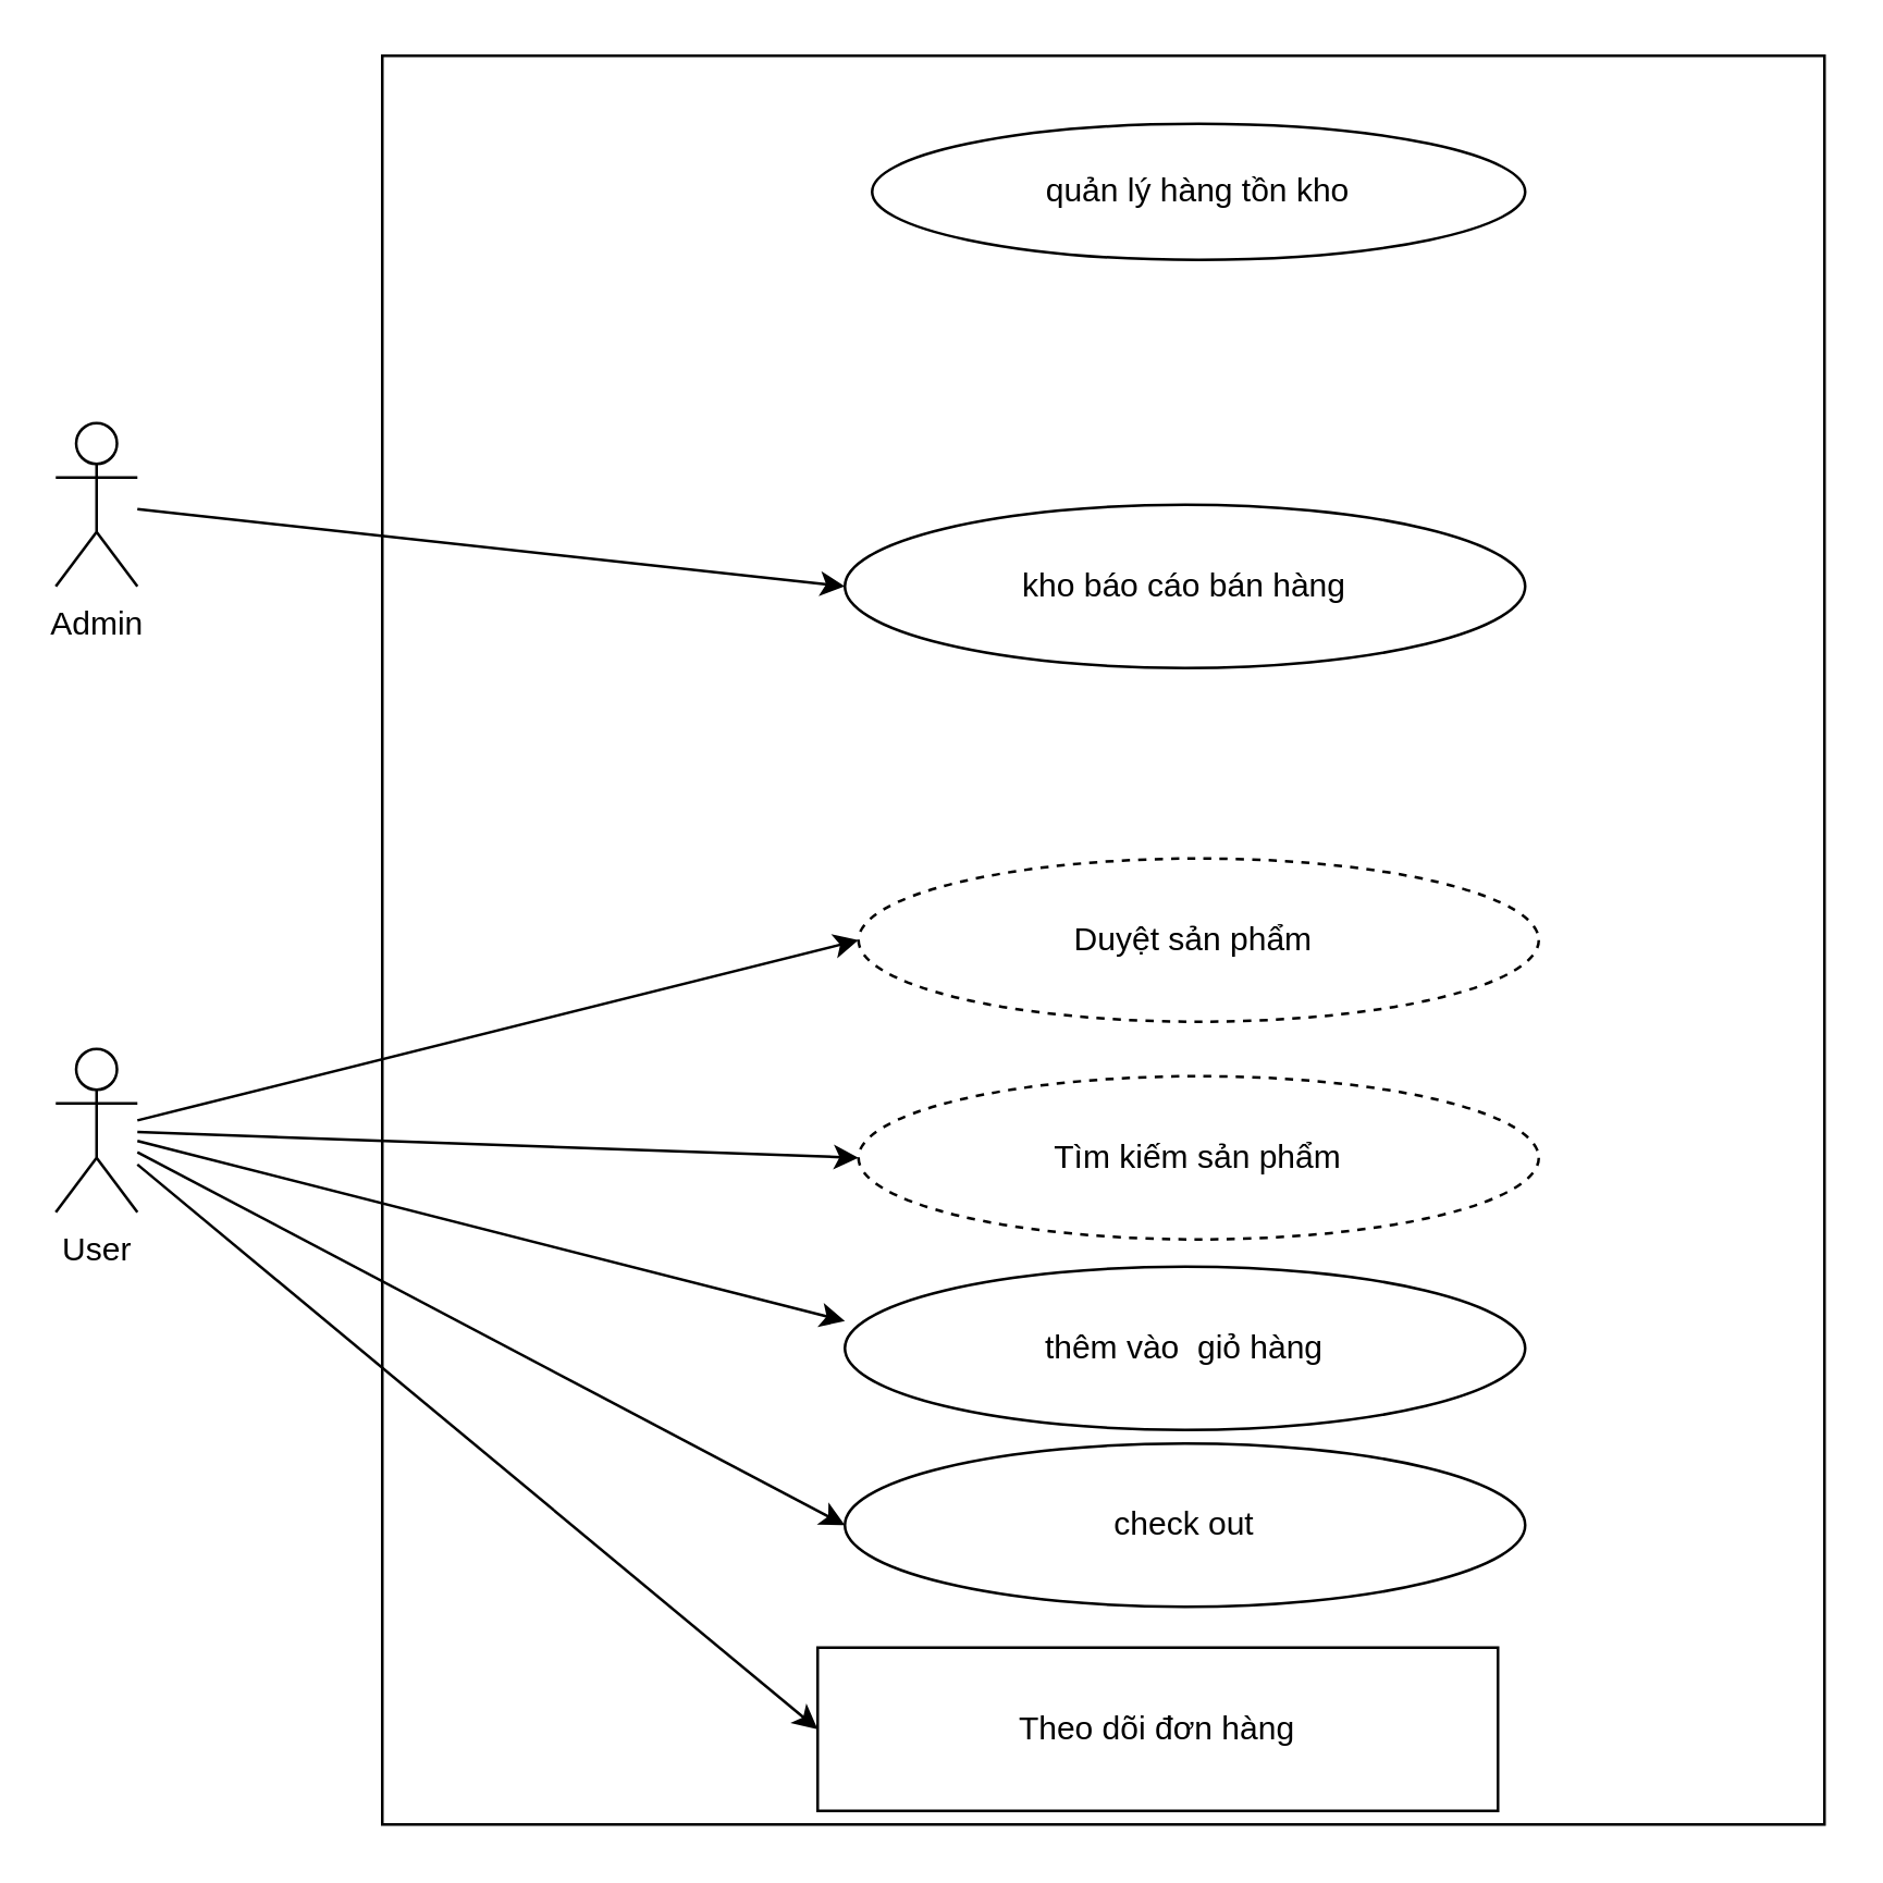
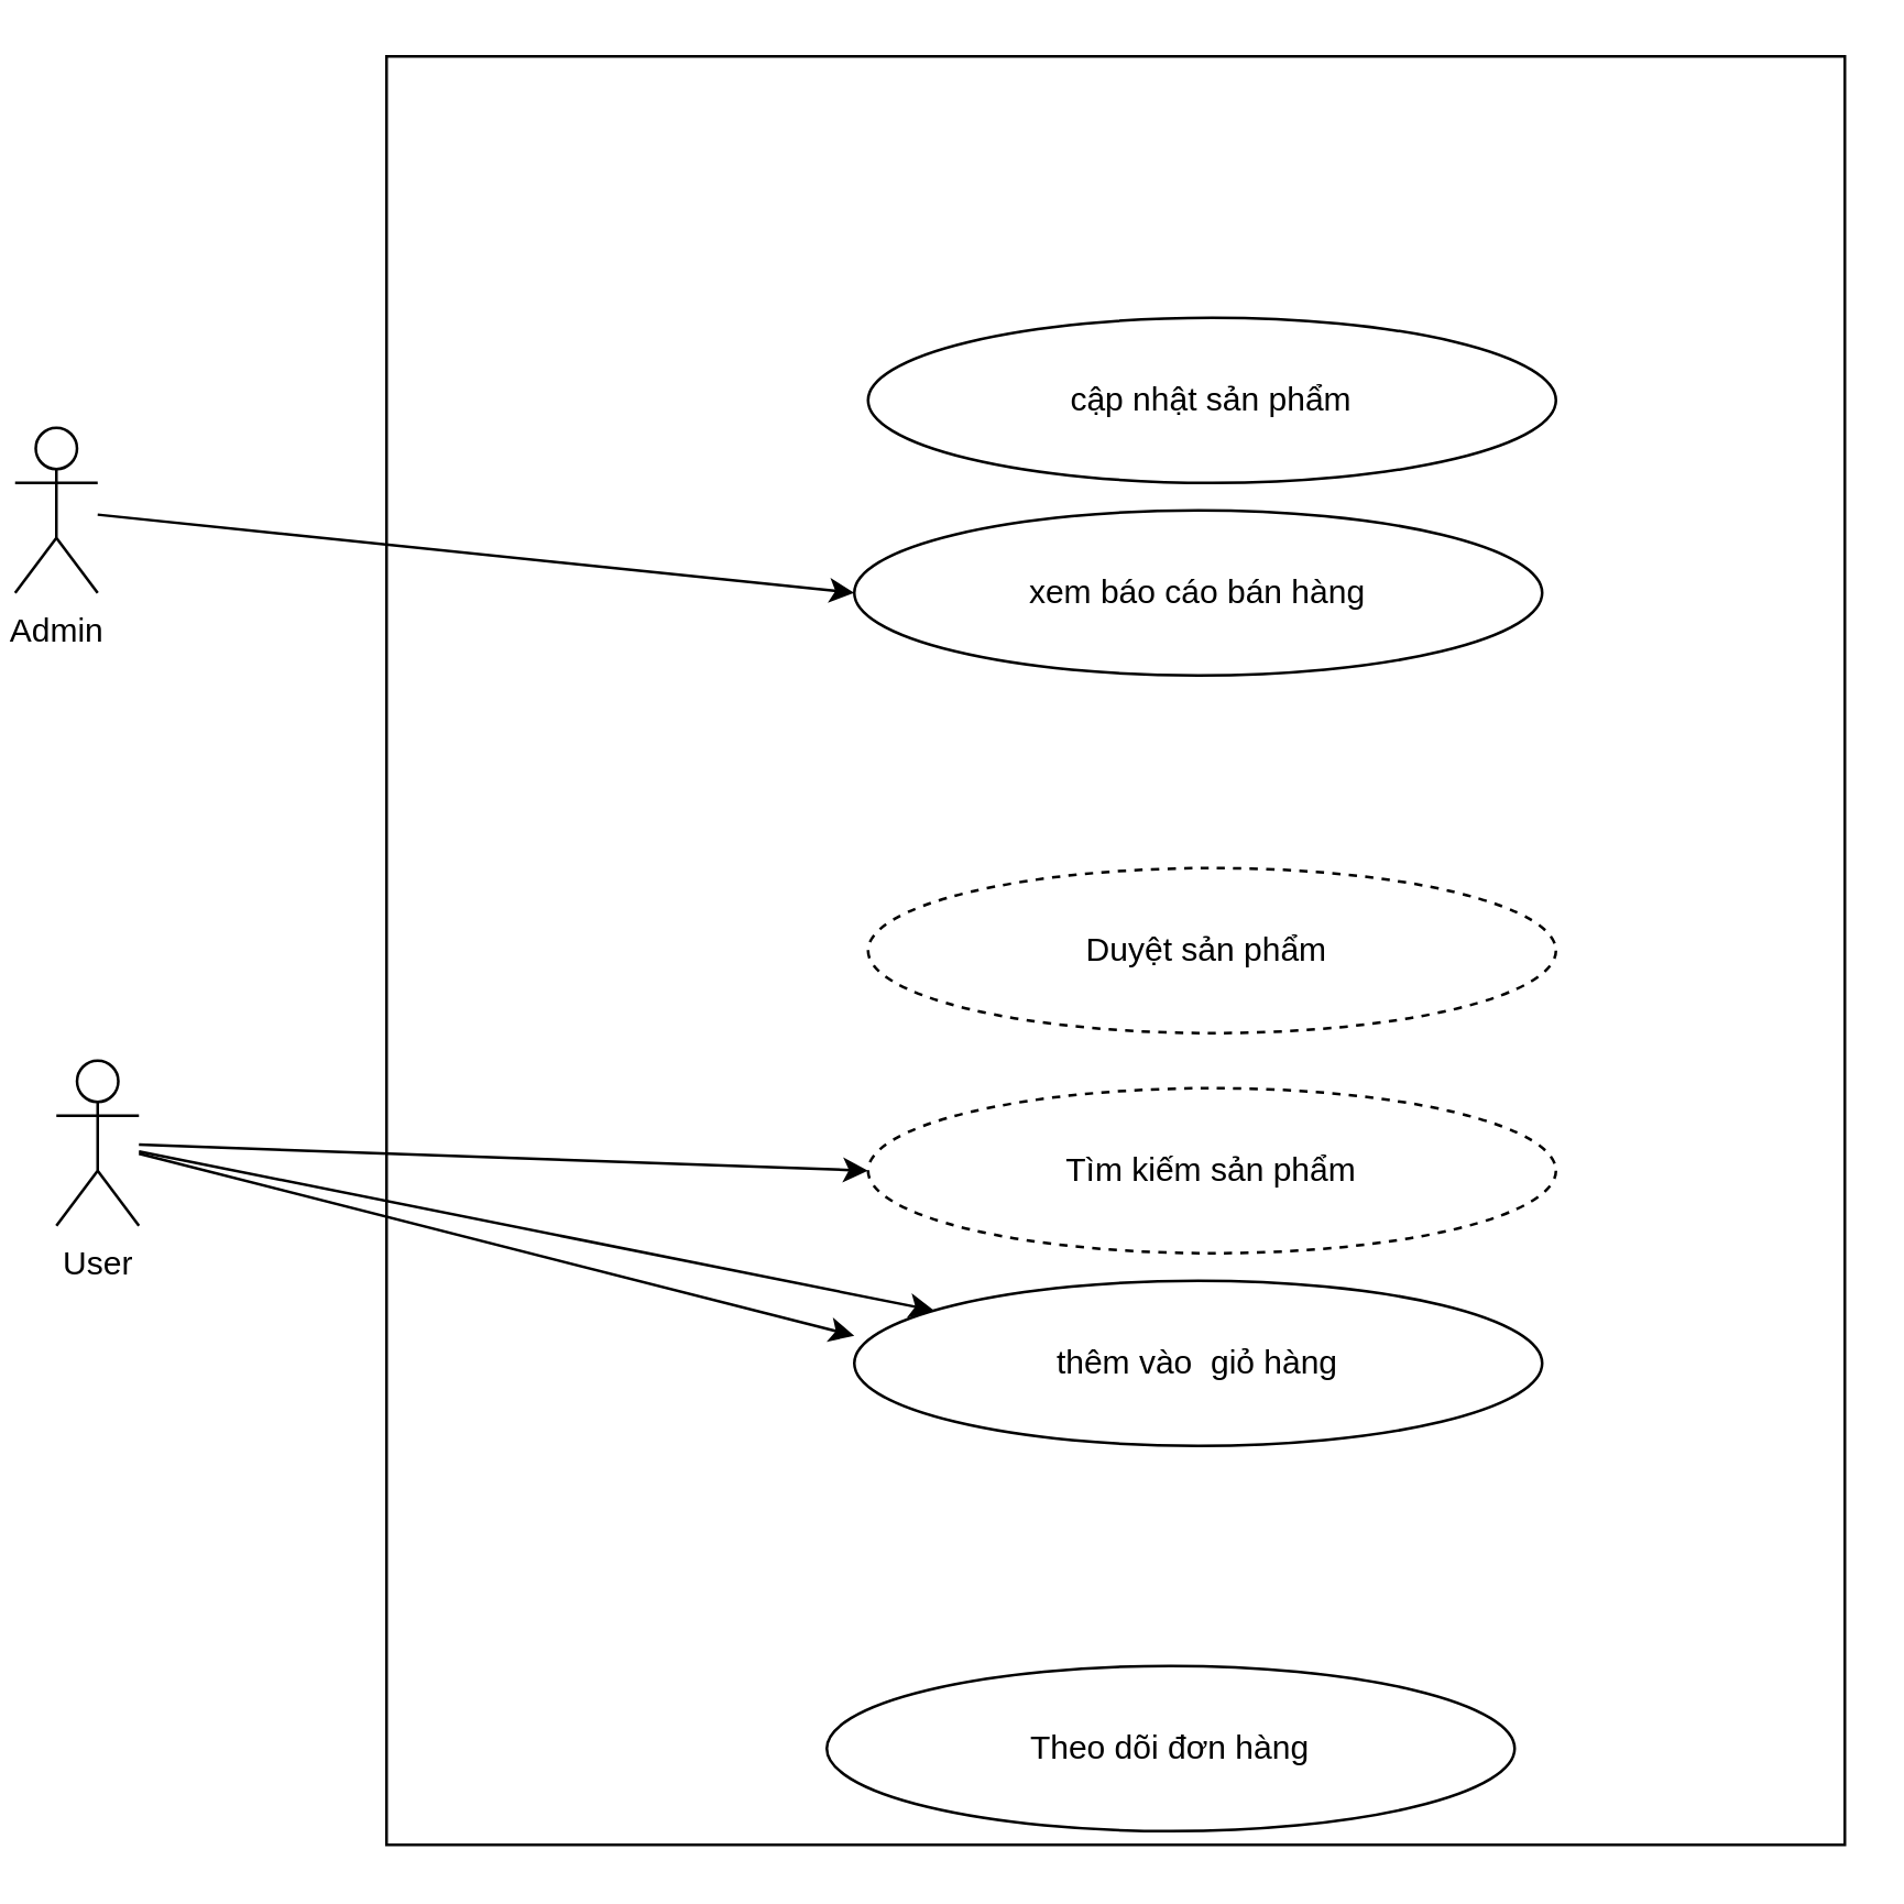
  <mxCell id="0" />
  <mxCell id="1" parent="0" />
- <mxCell id="2" value="Admin" style="shape=umlActor;verticalLabelPosition=bottom;verticalAlign=top;html=1;outlineConnect=0;rounded=0;strokeColor=default;align=center;fontFamily=Helvetica;fontSize=12;fontColor=default;fillColor=default;" vertex="1" parent="1"><mxGeometry x="20" y="155" width="30" height="60" as="geometry" /></mxCell>
- <mxCell id="4" value="quản lý hàng tồn kho" style="ellipse;whiteSpace=wrap;html=1;rounded=0;strokeColor=default;align=center;verticalAlign=middle;fontFamily=Helvetica;fontSize=12;fontColor=default;fillColor=default;" vertex="1" parent="1"><mxGeometry x="320" y="45" width="240" height="50" as="geometry" /></mxCell>
- <mxCell id="5" value="kho báo cáo bán hàng" style="ellipse;whiteSpace=wrap;html=1;rounded=0;strokeColor=default;align=center;verticalAlign=middle;fontFamily=Helvetica;fontSize=12;fontColor=default;fillColor=default;" vertex="1" parent="1"><mxGeometry x="310" y="185" width="250" height="60" as="geometry" /></mxCell>
- <mxCell id="6" value="check out" style="ellipse;whiteSpace=wrap;html=1;rounded=0;strokeColor=default;align=center;verticalAlign=middle;fontFamily=Helvetica;fontSize=12;fontColor=default;fillColor=default;" vertex="1" parent="1"><mxGeometry x="310" y="530" width="250" height="60" as="geometry" /></mxCell>
+ <mxCell id="2" value="Admin" style="shape=umlActor;verticalLabelPosition=bottom;verticalAlign=top;html=1;outlineConnect=0;rounded=0;strokeColor=default;align=center;fontFamily=Helvetica;fontSize=12;fontColor=default;fillColor=default;" vertex="1" parent="1"><mxGeometry x="5" y="155" width="30" height="60" as="geometry" /></mxCell>
+ <mxCell id="3" value="cập nhật sản phẩm" style="ellipse;whiteSpace=wrap;html=1;rounded=0;strokeColor=default;align=center;verticalAlign=middle;fontFamily=Helvetica;fontSize=12;fontColor=default;fillColor=default;" vertex="1" parent="1"><mxGeometry x="315" y="115" width="250" height="60" as="geometry" /></mxCell>
+ <mxCell id="5" value="xem báo cáo bán hàng" style="ellipse;whiteSpace=wrap;html=1;rounded=0;strokeColor=default;align=center;verticalAlign=middle;fontFamily=Helvetica;fontSize=12;fontColor=default;fillColor=default;" vertex="1" parent="1"><mxGeometry x="310" y="185" width="250" height="60" as="geometry" /></mxCell>
  <mxCell id="7" value="thêm vào&amp;nbsp; giỏ hàng" style="ellipse;whiteSpace=wrap;html=1;rounded=0;strokeColor=default;align=center;verticalAlign=middle;fontFamily=Helvetica;fontSize=12;fontColor=default;fillColor=default;" vertex="1" parent="1"><mxGeometry x="310" y="465" width="250" height="60" as="geometry" /></mxCell>
  <mxCell id="8" value="Duyệt sản phẩm&amp;nbsp;" style="ellipse;whiteSpace=wrap;html=1;rounded=0;strokeColor=default;align=center;verticalAlign=middle;fontFamily=Helvetica;fontSize=12;fontColor=default;fillColor=default;dashed=1;" vertex="1" parent="1"><mxGeometry x="315" y="315" width="250" height="60" as="geometry" /></mxCell>
  <mxCell id="9" value="Tìm kiếm sản phẩm" style="ellipse;whiteSpace=wrap;html=1;rounded=0;strokeColor=default;align=center;verticalAlign=middle;fontFamily=Helvetica;fontSize=12;fontColor=default;fillColor=default;dashed=1;" vertex="1" parent="1"><mxGeometry x="315" y="395" width="250" height="60" as="geometry" /></mxCell>
- <mxCell id="10" value="Theo dõi đơn hàng" style="whiteSpace=wrap;html=1;strokeColor=default;align=center;verticalAlign=middle;fontFamily=Helvetica;fontSize=12;fontColor=default;fillColor=default;rounded=0;" vertex="1" parent="1"><mxGeometry x="300" y="605" width="250" height="60" as="geometry" /></mxCell>
+ <mxCell id="10" value="Theo dõi đơn hàng" style="ellipse;whiteSpace=wrap;html=1;rounded=0;strokeColor=default;align=center;verticalAlign=middle;fontFamily=Helvetica;fontSize=12;fontColor=default;fillColor=default;" vertex="1" parent="1"><mxGeometry x="300" y="605" width="250" height="60" as="geometry" /></mxCell>
  <mxCell id="11" style="edgeStyle=orthogonalEdgeStyle;rounded=0;orthogonalLoop=1;jettySize=auto;html=1;exitX=0.5;exitY=1;exitDx=0;exitDy=0;fontFamily=Helvetica;fontSize=12;fontColor=default;" edge="1" parent="1" source="10" target="10"><mxGeometry relative="1" as="geometry" /></mxCell>
  <mxCell id="12" value="User" style="shape=umlActor;verticalLabelPosition=bottom;verticalAlign=top;html=1;outlineConnect=0;rounded=0;strokeColor=default;align=center;fontFamily=Helvetica;fontSize=12;fontColor=default;fillColor=default;" vertex="1" parent="1"><mxGeometry x="20" y="385" width="30" height="60" as="geometry" /></mxCell>
  <mxCell id="13" value="" style="endArrow=classic;html=1;rounded=0;fontFamily=Helvetica;fontSize=12;fontColor=default;" edge="1" parent="1" source="12"><mxGeometry width="50" height="50" relative="1" as="geometry"><mxPoint x="260" y="535" as="sourcePoint" /><mxPoint x="310" y="485" as="targetPoint" /></mxGeometry></mxCell>
- <mxCell id="14" value="" style="endArrow=classic;html=1;rounded=0;fontFamily=Helvetica;fontSize=12;fontColor=default;entryX=0;entryY=0.5;entryDx=0;entryDy=0;" edge="1" parent="1" source="12" target="6"><mxGeometry width="50" height="50" relative="1" as="geometry"><mxPoint x="260" y="535" as="sourcePoint" /><mxPoint x="310" y="485" as="targetPoint" /></mxGeometry></mxCell>
- <mxCell id="15" value="" style="endArrow=classic;html=1;rounded=0;fontFamily=Helvetica;fontSize=12;fontColor=default;entryX=0;entryY=0.5;entryDx=0;entryDy=0;" edge="1" parent="1" source="12" target="10"><mxGeometry width="50" height="50" relative="1" as="geometry"><mxPoint x="260" y="535" as="sourcePoint" /><mxPoint x="310" y="485" as="targetPoint" /></mxGeometry></mxCell>
+ <mxCell id="15" value="" style="endArrow=classic;html=1;rounded=0;fontFamily=Helvetica;fontSize=12;fontColor=default;" edge="1" parent="1" source="12" target="7"><mxGeometry width="50" height="50" relative="1" as="geometry"><mxPoint x="260" y="535" as="sourcePoint" /><mxPoint x="310" y="485" as="targetPoint" /></mxGeometry></mxCell>
  <mxCell id="16" value="" style="endArrow=classic;html=1;rounded=0;fontFamily=Helvetica;fontSize=12;fontColor=default;entryX=0;entryY=0.5;entryDx=0;entryDy=0;" edge="1" parent="1" source="12" target="9"><mxGeometry width="50" height="50" relative="1" as="geometry"><mxPoint x="260" y="535" as="sourcePoint" /><mxPoint x="310" y="485" as="targetPoint" /></mxGeometry></mxCell>
- <mxCell id="17" value="" style="endArrow=classic;html=1;rounded=0;fontFamily=Helvetica;fontSize=12;fontColor=default;entryX=0;entryY=0.5;entryDx=0;entryDy=0;" edge="1" parent="1" source="12" target="8"><mxGeometry width="50" height="50" relative="1" as="geometry"><mxPoint x="260" y="535" as="sourcePoint" /><mxPoint x="310" y="485" as="targetPoint" /></mxGeometry></mxCell>
  <mxCell id="18" value="" style="endArrow=classic;html=1;rounded=0;fontFamily=Helvetica;fontSize=12;fontColor=default;" edge="1" parent="1" source="2"><mxGeometry width="50" height="50" relative="1" as="geometry"><mxPoint x="260" y="265" as="sourcePoint" /><mxPoint x="310" y="215" as="targetPoint" /></mxGeometry></mxCell>
  <mxCell id="19" value="" style="rounded=0;whiteSpace=wrap;html=1;strokeColor=default;align=center;verticalAlign=middle;fontFamily=Helvetica;fontSize=12;fillColor=none;" vertex="1" parent="1"><mxGeometry x="140" y="20" width="530" height="650" as="geometry" /></mxCell>
